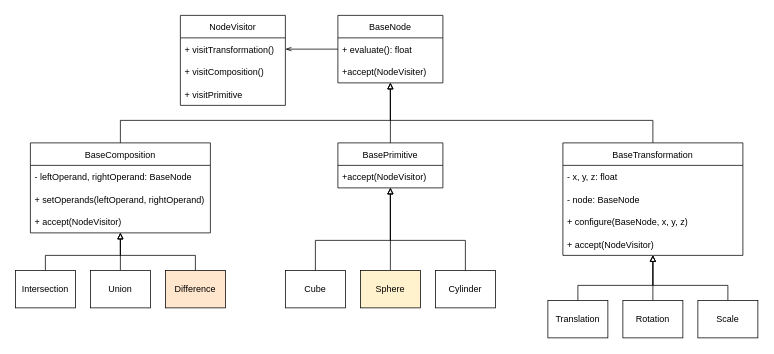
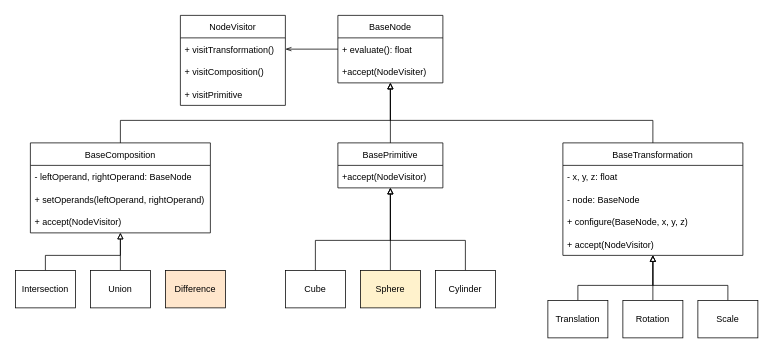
  <mxCell id="0" />
  <mxCell id="1" parent="0" />
  <mxCell id="2" style="edgeStyle=none;html=1;exitX=0.5;exitY=0;exitDx=0;exitDy=0;entryX=0.5;entryY=1;entryDx=0;entryDy=0;endArrow=block;endFill=0;rounded=0;" edge="1" parent="1" source="3" target="9"><mxGeometry relative="1" as="geometry"><Array as="points"><mxPoint x="60" y="340" /><mxPoint x="160" y="340" /></Array></mxGeometry></mxCell>
  <mxCell id="3" value="Intersection" style="rounded=0;whiteSpace=wrap;html=1;" vertex="1" parent="1"><mxGeometry x="20" y="360" width="80" height="50" as="geometry" /></mxCell>
  <mxCell id="4" style="edgeStyle=none;rounded=0;html=1;exitX=0.5;exitY=0;exitDx=0;exitDy=0;entryX=0.5;entryY=1;entryDx=0;entryDy=0;endArrow=block;endFill=0;" edge="1" parent="1" source="5" target="9"><mxGeometry relative="1" as="geometry" /></mxCell>
  <mxCell id="5" value="Union&lt;span style=&quot;color: rgba(0 , 0 , 0 , 0) ; font-family: monospace ; font-size: 0px&quot;&gt;%3CmxGraphModel%3E%3Croot%3E%3CmxCell%20id%3D%220%22%2F%3E%3CmxCell%20id%3D%221%22%20parent%3D%220%22%2F%3E%3CmxCell%20id%3D%222%22%20value%3D%22Intersection%22%20style%3D%22rounded%3D0%3BwhiteSpace%3Dwrap%3Bhtml%3D1%3B%22%20vertex%3D%221%22%20parent%3D%221%22%3E%3CmxGeometry%20x%3D%22350%22%20y%3D%22240%22%20width%3D%2280%22%20height%3D%2250%22%20as%3D%22geometry%22%2F%3E%3C%2FmxCell%3E%3C%2Froot%3E%3C%2FmxGraphModel%3E&lt;/span&gt;" style="rounded=0;whiteSpace=wrap;html=1;" vertex="1" parent="1"><mxGeometry x="120" y="360" width="80" height="50" as="geometry" /></mxCell>
- <mxCell id="6" style="edgeStyle=none;rounded=0;html=1;exitX=0.5;exitY=0;exitDx=0;exitDy=0;endArrow=block;endFill=0;entryX=0.5;entryY=1;entryDx=0;entryDy=0;" edge="1" parent="1" source="7" target="9"><mxGeometry relative="1" as="geometry"><mxPoint x="160" y="320" as="targetPoint" /><Array as="points"><mxPoint x="260" y="340" /><mxPoint x="160" y="340" /></Array></mxGeometry></mxCell>
  <mxCell id="7" value="Difference" style="rounded=0;whiteSpace=wrap;html=1;fillColor=#ffe6cc;" vertex="1" parent="1"><mxGeometry x="220" y="360" width="80" height="50" as="geometry" /></mxCell>
  <mxCell id="8" style="edgeStyle=none;rounded=0;html=1;exitX=0.5;exitY=0;exitDx=0;exitDy=0;entryX=0.5;entryY=0.996;entryDx=0;entryDy=0;entryPerimeter=0;endArrow=block;endFill=0;" edge="1" parent="1" source="9" target="36"><mxGeometry relative="1" as="geometry"><Array as="points"><mxPoint x="160" y="160" /><mxPoint x="520" y="160" /></Array></mxGeometry></mxCell>
  <mxCell id="9" value="BaseComposition" style="swimlane;fontStyle=0;childLayout=stackLayout;horizontal=1;startSize=30;horizontalStack=0;resizeParent=1;resizeParentMax=0;resizeLast=0;collapsible=1;marginBottom=0;" vertex="1" parent="1"><mxGeometry x="40" y="190" width="240" height="120" as="geometry" /></mxCell>
  <mxCell id="10" value="- leftOperand, rightOperand: BaseNode" style="text;strokeColor=none;fillColor=none;align=left;verticalAlign=middle;spacingLeft=4;spacingRight=4;overflow=hidden;points=[[0,0.5],[1,0.5]];portConstraint=eastwest;rotatable=0;" vertex="1" parent="9"><mxGeometry y="30" width="240" height="30" as="geometry" /></mxCell>
  <mxCell id="11" value="+ setOperands(leftOperand, rightOperand)" style="text;strokeColor=none;fillColor=none;align=left;verticalAlign=middle;spacingLeft=4;spacingRight=4;overflow=hidden;points=[[0,0.5],[1,0.5]];portConstraint=eastwest;rotatable=0;" vertex="1" parent="9"><mxGeometry y="60" width="240" height="30" as="geometry" /></mxCell>
  <mxCell id="12" value="+ accept(NodeVisitor)" style="text;strokeColor=none;fillColor=none;align=left;verticalAlign=middle;spacingLeft=4;spacingRight=4;overflow=hidden;points=[[0,0.5],[1,0.5]];portConstraint=eastwest;rotatable=0;" vertex="1" parent="9"><mxGeometry y="90" width="240" height="30" as="geometry" /></mxCell>
  <mxCell id="13" style="edgeStyle=none;rounded=0;html=1;exitX=0.5;exitY=0;exitDx=0;exitDy=0;entryX=0.5;entryY=1;entryDx=0;entryDy=0;endArrow=block;endFill=0;" edge="1" parent="1" source="14" target="20"><mxGeometry relative="1" as="geometry"><Array as="points"><mxPoint x="420" y="320" /><mxPoint x="520" y="320" /></Array></mxGeometry></mxCell>
  <mxCell id="14" value="Cube" style="rounded=0;whiteSpace=wrap;html=1;" vertex="1" parent="1"><mxGeometry x="380" y="360" width="80" height="50" as="geometry" /></mxCell>
  <mxCell id="15" style="edgeStyle=none;rounded=0;html=1;exitX=0.5;exitY=0;exitDx=0;exitDy=0;endArrow=block;endFill=0;entryX=0.5;entryY=1;entryDx=0;entryDy=0;" edge="1" parent="1" source="16" target="20"><mxGeometry relative="1" as="geometry"><mxPoint x="500" y="260" as="targetPoint" /></mxGeometry></mxCell>
  <mxCell id="16" value="Sphere" style="rounded=0;whiteSpace=wrap;html=1;fillColor=#fff2cc;" vertex="1" parent="1"><mxGeometry x="480" y="360" width="80" height="50" as="geometry" /></mxCell>
  <mxCell id="17" style="edgeStyle=none;rounded=0;html=1;exitX=0.5;exitY=0;exitDx=0;exitDy=0;endArrow=block;endFill=0;" edge="1" parent="1" source="18"><mxGeometry relative="1" as="geometry"><mxPoint x="520" y="250" as="targetPoint" /><Array as="points"><mxPoint x="620" y="320" /><mxPoint x="520" y="320" /></Array></mxGeometry></mxCell>
  <mxCell id="18" value="Cylinder" style="rounded=0;whiteSpace=wrap;html=1;" vertex="1" parent="1"><mxGeometry x="580" y="360" width="80" height="50" as="geometry" /></mxCell>
  <mxCell id="19" style="edgeStyle=none;rounded=0;html=1;exitX=0.5;exitY=0;exitDx=0;exitDy=0;endArrow=block;endFill=0;entryX=0.5;entryY=1;entryDx=0;entryDy=0;entryPerimeter=0;" edge="1" parent="1" source="20" target="36"><mxGeometry relative="1" as="geometry"><mxPoint x="520.222" y="140" as="targetPoint" /></mxGeometry></mxCell>
  <mxCell id="20" value="BasePrimitive" style="swimlane;fontStyle=0;childLayout=stackLayout;horizontal=1;startSize=30;horizontalStack=0;resizeParent=1;resizeParentMax=0;resizeLast=0;collapsible=1;marginBottom=0;" vertex="1" parent="1"><mxGeometry x="450" y="190" width="140" height="60" as="geometry" /></mxCell>
  <mxCell id="21" value="+accept(NodeVisitor)" style="text;strokeColor=none;fillColor=none;align=left;verticalAlign=middle;spacingLeft=4;spacingRight=4;overflow=hidden;points=[[0,0.5],[1,0.5]];portConstraint=eastwest;rotatable=0;" vertex="1" parent="20"><mxGeometry y="30" width="140" height="30" as="geometry" /></mxCell>
  <mxCell id="22" style="edgeStyle=none;html=1;exitX=0.5;exitY=0;exitDx=0;exitDy=0;entryX=0.5;entryY=1;entryDx=0;entryDy=0;endArrow=block;endFill=0;rounded=0;" edge="1" parent="1" source="23" target="29"><mxGeometry relative="1" as="geometry"><Array as="points"><mxPoint x="770" y="380" /><mxPoint x="870" y="380" /></Array></mxGeometry></mxCell>
  <mxCell id="23" value="Translation" style="rounded=0;whiteSpace=wrap;html=1;" vertex="1" parent="1"><mxGeometry x="730" y="400" width="80" height="50" as="geometry" /></mxCell>
  <mxCell id="24" style="edgeStyle=none;rounded=0;html=1;exitX=0.5;exitY=0;exitDx=0;exitDy=0;entryX=0.5;entryY=1;entryDx=0;entryDy=0;endArrow=block;endFill=0;" edge="1" parent="1" source="25" target="29"><mxGeometry relative="1" as="geometry" /></mxCell>
  <mxCell id="25" value="Rotation" style="rounded=0;whiteSpace=wrap;html=1;" vertex="1" parent="1"><mxGeometry x="830" y="400" width="80" height="50" as="geometry" /></mxCell>
  <mxCell id="26" style="edgeStyle=none;rounded=0;html=1;exitX=0.5;exitY=0;exitDx=0;exitDy=0;endArrow=block;endFill=0;entryX=0.5;entryY=1;entryDx=0;entryDy=0;" edge="1" parent="1" source="27" target="29"><mxGeometry relative="1" as="geometry"><mxPoint x="870" y="360" as="targetPoint" /><Array as="points"><mxPoint x="970" y="380" /><mxPoint x="870" y="380" /></Array></mxGeometry></mxCell>
  <mxCell id="27" value="Scale" style="rounded=0;whiteSpace=wrap;html=1;" vertex="1" parent="1"><mxGeometry x="930" y="400" width="80" height="50" as="geometry" /></mxCell>
  <mxCell id="28" style="edgeStyle=none;rounded=0;html=1;exitX=0.5;exitY=0;exitDx=0;exitDy=0;entryX=0.5;entryY=1.002;entryDx=0;entryDy=0;entryPerimeter=0;endArrow=block;endFill=0;" edge="1" parent="1" source="29" target="36"><mxGeometry relative="1" as="geometry"><Array as="points"><mxPoint x="870" y="160" /><mxPoint x="520" y="160" /></Array></mxGeometry></mxCell>
  <mxCell id="29" value="BaseTransformation" style="swimlane;fontStyle=0;childLayout=stackLayout;horizontal=1;startSize=30;horizontalStack=0;resizeParent=1;resizeParentMax=0;resizeLast=0;collapsible=1;marginBottom=0;" vertex="1" parent="1"><mxGeometry x="750" y="190" width="240" height="150" as="geometry" /></mxCell>
  <mxCell id="30" value="- x, y, z: float" style="text;strokeColor=none;fillColor=none;align=left;verticalAlign=middle;spacingLeft=4;spacingRight=4;overflow=hidden;points=[[0,0.5],[1,0.5]];portConstraint=eastwest;rotatable=0;" vertex="1" parent="29"><mxGeometry y="30" width="240" height="30" as="geometry" /></mxCell>
  <mxCell id="31" value="- node: BaseNode" style="text;strokeColor=none;fillColor=none;align=left;verticalAlign=middle;spacingLeft=4;spacingRight=4;overflow=hidden;points=[[0,0.5],[1,0.5]];portConstraint=eastwest;rotatable=0;" vertex="1" parent="29"><mxGeometry y="60" width="240" height="30" as="geometry" /></mxCell>
  <mxCell id="32" value="+ configure(BaseNode, x, y, z)" style="text;strokeColor=none;fillColor=none;align=left;verticalAlign=middle;spacingLeft=4;spacingRight=4;overflow=hidden;points=[[0,0.5],[1,0.5]];portConstraint=eastwest;rotatable=0;" vertex="1" parent="29"><mxGeometry y="90" width="240" height="30" as="geometry" /></mxCell>
  <mxCell id="33" value="+ accept(NodeVisitor)" style="text;strokeColor=none;fillColor=none;align=left;verticalAlign=middle;spacingLeft=4;spacingRight=4;overflow=hidden;points=[[0,0.5],[1,0.5]];portConstraint=eastwest;rotatable=0;" vertex="1" parent="29"><mxGeometry y="120" width="240" height="30" as="geometry" /></mxCell>
  <mxCell id="34" value="BaseNode" style="swimlane;fontStyle=0;childLayout=stackLayout;horizontal=1;startSize=30;horizontalStack=0;resizeParent=1;resizeParentMax=0;resizeLast=0;collapsible=1;marginBottom=0;" vertex="1" parent="1"><mxGeometry x="450" y="20" width="140" height="90" as="geometry" /></mxCell>
  <mxCell id="35" value="+ evaluate(): float" style="text;strokeColor=none;fillColor=none;align=left;verticalAlign=middle;spacingLeft=4;spacingRight=4;overflow=hidden;points=[[0,0.5],[1,0.5]];portConstraint=eastwest;rotatable=0;" vertex="1" parent="34"><mxGeometry y="30" width="140" height="30" as="geometry" /></mxCell>
  <mxCell id="36" value="+accept(NodeVisiter)" style="text;strokeColor=none;fillColor=none;align=left;verticalAlign=middle;spacingLeft=4;spacingRight=4;overflow=hidden;points=[[0,0.5],[1,0.5]];portConstraint=eastwest;rotatable=0;" vertex="1" parent="34"><mxGeometry y="60" width="140" height="30" as="geometry" /></mxCell>
  <mxCell id="37" value="NodeVisitor" style="swimlane;fontStyle=0;childLayout=stackLayout;horizontal=1;startSize=30;horizontalStack=0;resizeParent=1;resizeParentMax=0;resizeLast=0;collapsible=1;marginBottom=0;" vertex="1" parent="1"><mxGeometry x="240" y="20" width="140" height="120" as="geometry" /></mxCell>
  <mxCell id="38" value="+ visitTransformation()" style="text;strokeColor=none;fillColor=none;align=left;verticalAlign=middle;spacingLeft=4;spacingRight=4;overflow=hidden;points=[[0,0.5],[1,0.5]];portConstraint=eastwest;rotatable=0;" vertex="1" parent="37"><mxGeometry y="30" width="140" height="30" as="geometry" /></mxCell>
  <mxCell id="39" value="+ visitComposition()" style="text;strokeColor=none;fillColor=none;align=left;verticalAlign=middle;spacingLeft=4;spacingRight=4;overflow=hidden;points=[[0,0.5],[1,0.5]];portConstraint=eastwest;rotatable=0;" vertex="1" parent="37"><mxGeometry y="60" width="140" height="30" as="geometry" /></mxCell>
  <mxCell id="40" value="+ visitPrimitive" style="text;strokeColor=none;fillColor=none;align=left;verticalAlign=middle;spacingLeft=4;spacingRight=4;overflow=hidden;points=[[0,0.5],[1,0.5]];portConstraint=eastwest;rotatable=0;" vertex="1" parent="37"><mxGeometry y="90" width="140" height="30" as="geometry" /></mxCell>
  <mxCell id="41" style="edgeStyle=none;rounded=0;html=1;exitX=0;exitY=0.5;exitDx=0;exitDy=0;entryX=1;entryY=0.5;entryDx=0;entryDy=0;endArrow=openThin;endFill=0;" edge="1" parent="1" source="35" target="38"><mxGeometry relative="1" as="geometry" /></mxCell>
